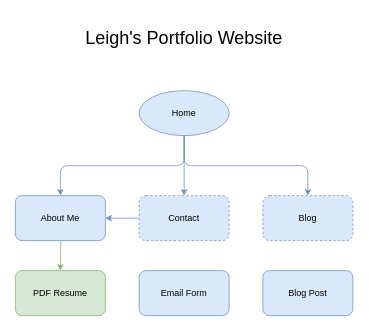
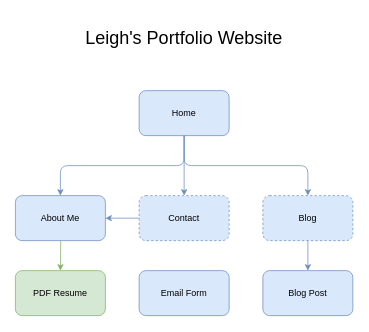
  <mxCell id="0" />
  <mxCell id="1" parent="0" />
- <mxCell id="2" value="Home" style="ellipse;whiteSpace=wrap;html=1;fillColor=#dae8fc;strokeColor=#6c8ebf;" parent="1" vertex="1"><mxGeometry x="185" y="120" width="120" height="60" as="geometry" /></mxCell>
+ <mxCell id="2" value="Home" style="rounded=1;whiteSpace=wrap;html=1;fillColor=#dae8fc;strokeColor=#6c8ebf;" parent="1" vertex="1"><mxGeometry x="185" y="120" width="120" height="60" as="geometry" /></mxCell>
  <mxCell id="3" value="" style="edgeStyle=orthogonalEdgeStyle;rounded=0;orthogonalLoop=1;jettySize=auto;html=1;fillColor=#d5e8d4;strokeColor=#82b366;" parent="1" target="15" edge="1"><mxGeometry relative="1" as="geometry"><mxPoint x="80" y="280" as="sourcePoint" /></mxGeometry></mxCell>
  <mxCell id="4" value="About Me" style="rounded=1;whiteSpace=wrap;html=1;fillColor=#dae8fc;strokeColor=#6c8ebf;" parent="1" vertex="1"><mxGeometry x="20" y="260" width="120" height="60" as="geometry" /></mxCell>
  <mxCell id="5" value="" style="endArrow=classic;html=1;exitX=0.5;exitY=1;exitDx=0;exitDy=0;entryX=0.5;entryY=0;entryDx=0;entryDy=0;fillColor=#dae8fc;strokeColor=#6c8ebf;" parent="1" source="2" target="4" edge="1"><mxGeometry width="50" height="50" relative="1" as="geometry"><mxPoint x="305" y="390" as="sourcePoint" /><mxPoint x="355" y="340" as="targetPoint" /><Array as="points"><mxPoint x="245" y="220" /><mxPoint x="80" y="220" /></Array></mxGeometry></mxCell>
  <mxCell id="6" value="" style="edgeStyle=orthogonalEdgeStyle;rounded=0;orthogonalLoop=1;jettySize=auto;html=1;fillColor=#dae8fc;strokeColor=#6c8ebf;" parent="1" source="7" target="4" edge="1"><mxGeometry relative="1" as="geometry" /></mxCell>
  <mxCell id="7" value="Contact" style="rounded=1;whiteSpace=wrap;html=1;fillColor=#dae8fc;strokeColor=#6c8ebf;dashed=1;" parent="1" vertex="1"><mxGeometry x="185" y="260" width="120" height="60" as="geometry" /></mxCell>
  <mxCell id="8" value="Blog" style="rounded=1;whiteSpace=wrap;html=1;fillColor=#dae8fc;strokeColor=#6c8ebf;dashed=1;" parent="1" vertex="1"><mxGeometry x="350" y="260" width="120" height="60" as="geometry" /></mxCell>
  <mxCell id="9" value="" style="endArrow=classic;html=1;exitX=0.5;exitY=1;exitDx=0;exitDy=0;entryX=0.5;entryY=0;entryDx=0;entryDy=0;fillColor=#dae8fc;strokeColor=#6c8ebf;" parent="1" source="2" target="7" edge="1"><mxGeometry width="50" height="50" relative="1" as="geometry"><mxPoint x="340" y="200" as="sourcePoint" /><mxPoint x="185" y="260" as="targetPoint" /><Array as="points" /></mxGeometry></mxCell>
  <mxCell id="10" value="" style="endArrow=classic;html=1;exitX=0.5;exitY=1;exitDx=0;exitDy=0;entryX=0.5;entryY=0;entryDx=0;entryDy=0;fillColor=#dae8fc;strokeColor=#6c8ebf;" parent="1" source="2" target="8" edge="1"><mxGeometry width="50" height="50" relative="1" as="geometry"><mxPoint x="305" y="390" as="sourcePoint" /><mxPoint x="355" y="340" as="targetPoint" /><Array as="points"><mxPoint x="245" y="220" /><mxPoint x="410" y="220" /></Array></mxGeometry></mxCell>
  <mxCell id="11" value="Blog Post" style="rounded=1;whiteSpace=wrap;html=1;fillColor=#dae8fc;strokeColor=#6c8ebf;" parent="1" vertex="1"><mxGeometry x="350" y="360" width="120" height="60" as="geometry" /></mxCell>
+ <mxCell id="12" value="" style="endArrow=classic;html=1;exitX=0.5;exitY=1;exitDx=0;exitDy=0;entryX=0.5;entryY=0;entryDx=0;entryDy=0;fillColor=#dae8fc;strokeColor=#6c8ebf;" parent="1" source="8" target="11" edge="1"><mxGeometry width="50" height="50" relative="1" as="geometry"><mxPoint x="305" y="390" as="sourcePoint" /><mxPoint x="355" y="340" as="targetPoint" /></mxGeometry></mxCell>
  <mxCell id="13" value="Leigh's Portfolio Website" style="text;html=1;align=center;verticalAlign=middle;whiteSpace=wrap;rounded=0;fontSize=24;" parent="1" vertex="1"><mxGeometry x="85" y="20" width="320" height="60" as="geometry" /></mxCell>
  <mxCell id="14" value="Email Form" style="rounded=1;whiteSpace=wrap;html=1;fillColor=#dae8fc;strokeColor=#6c8ebf;" parent="1" vertex="1"><mxGeometry x="185" y="360" width="120" height="60" as="geometry" /></mxCell>
  <mxCell id="15" value="PDF Resume" style="rounded=1;whiteSpace=wrap;html=1;fillColor=#d5e8d4;strokeColor=#82b366;" parent="1" vertex="1"><mxGeometry x="20" y="360" width="120" height="60" as="geometry" /></mxCell>
